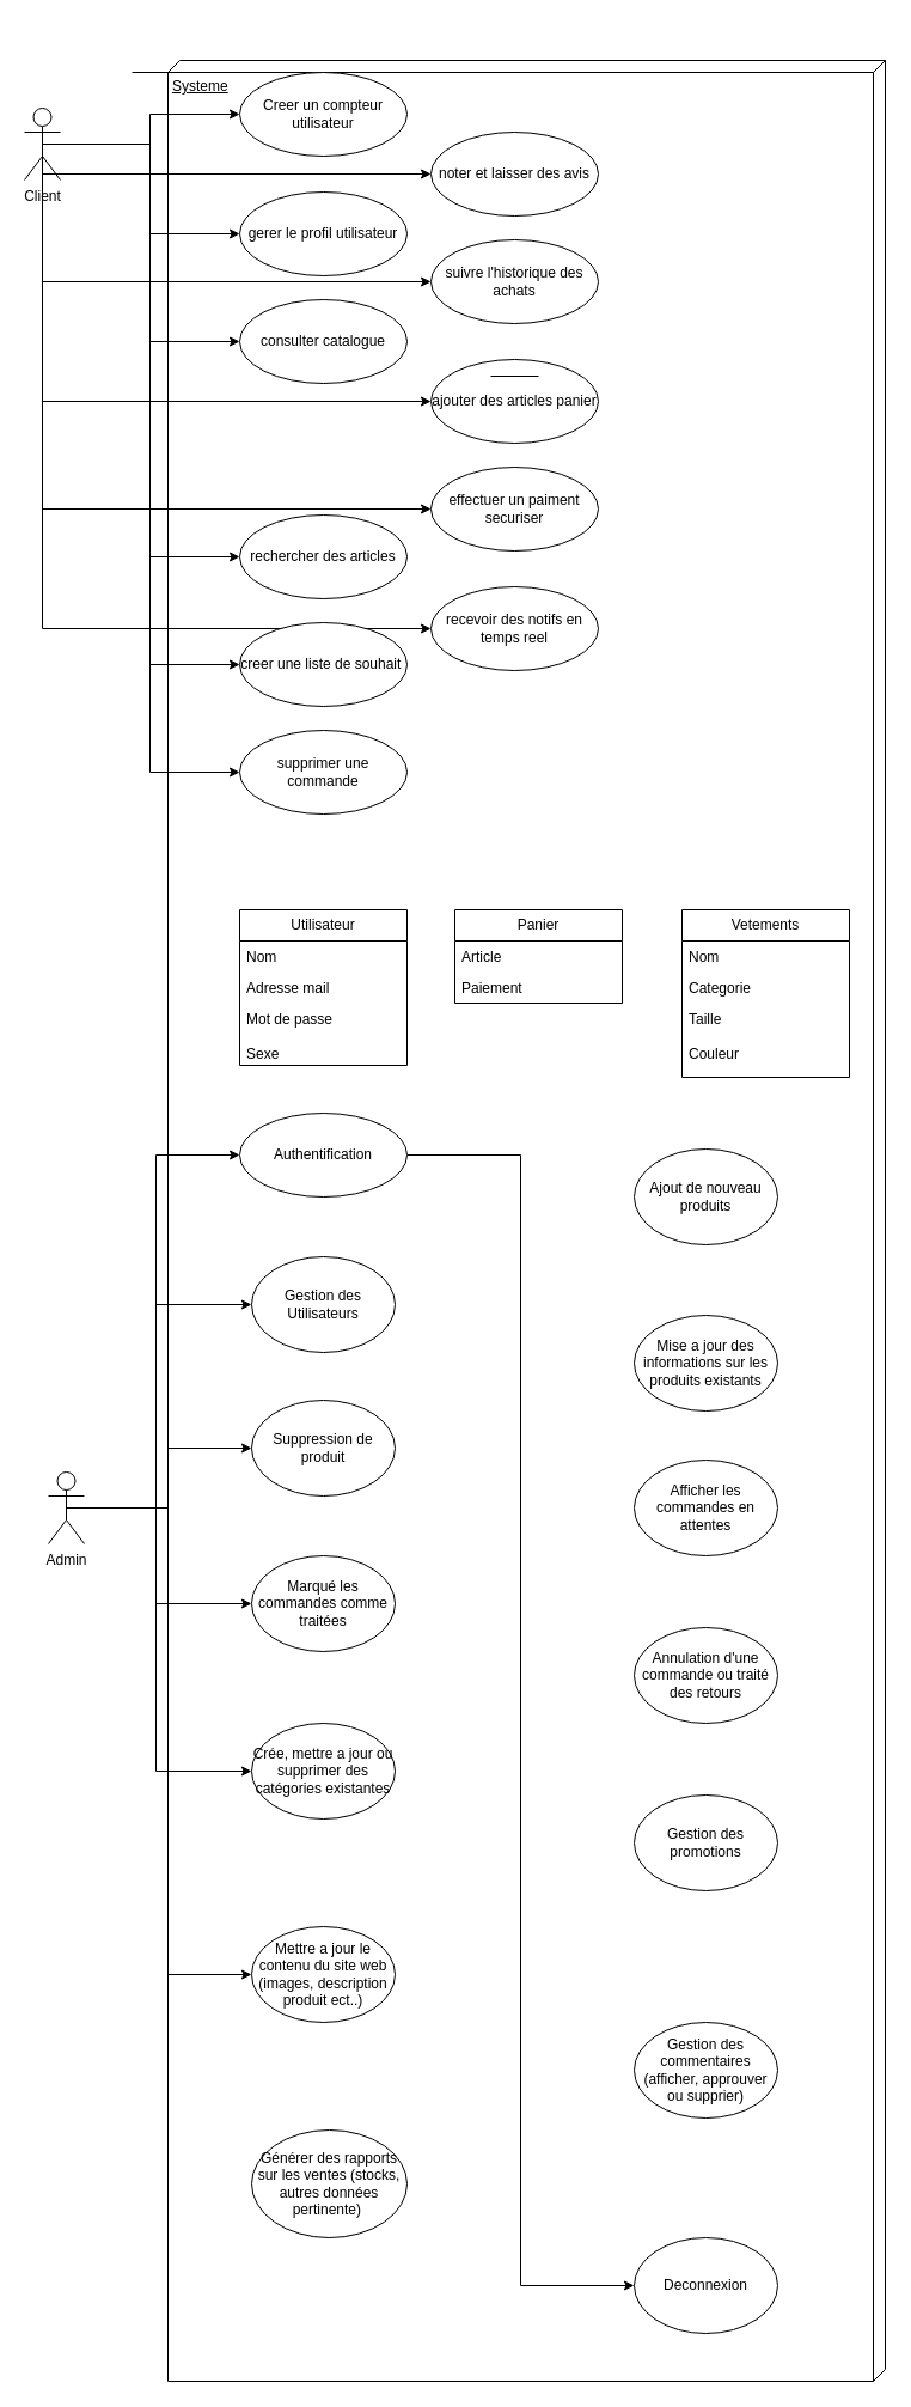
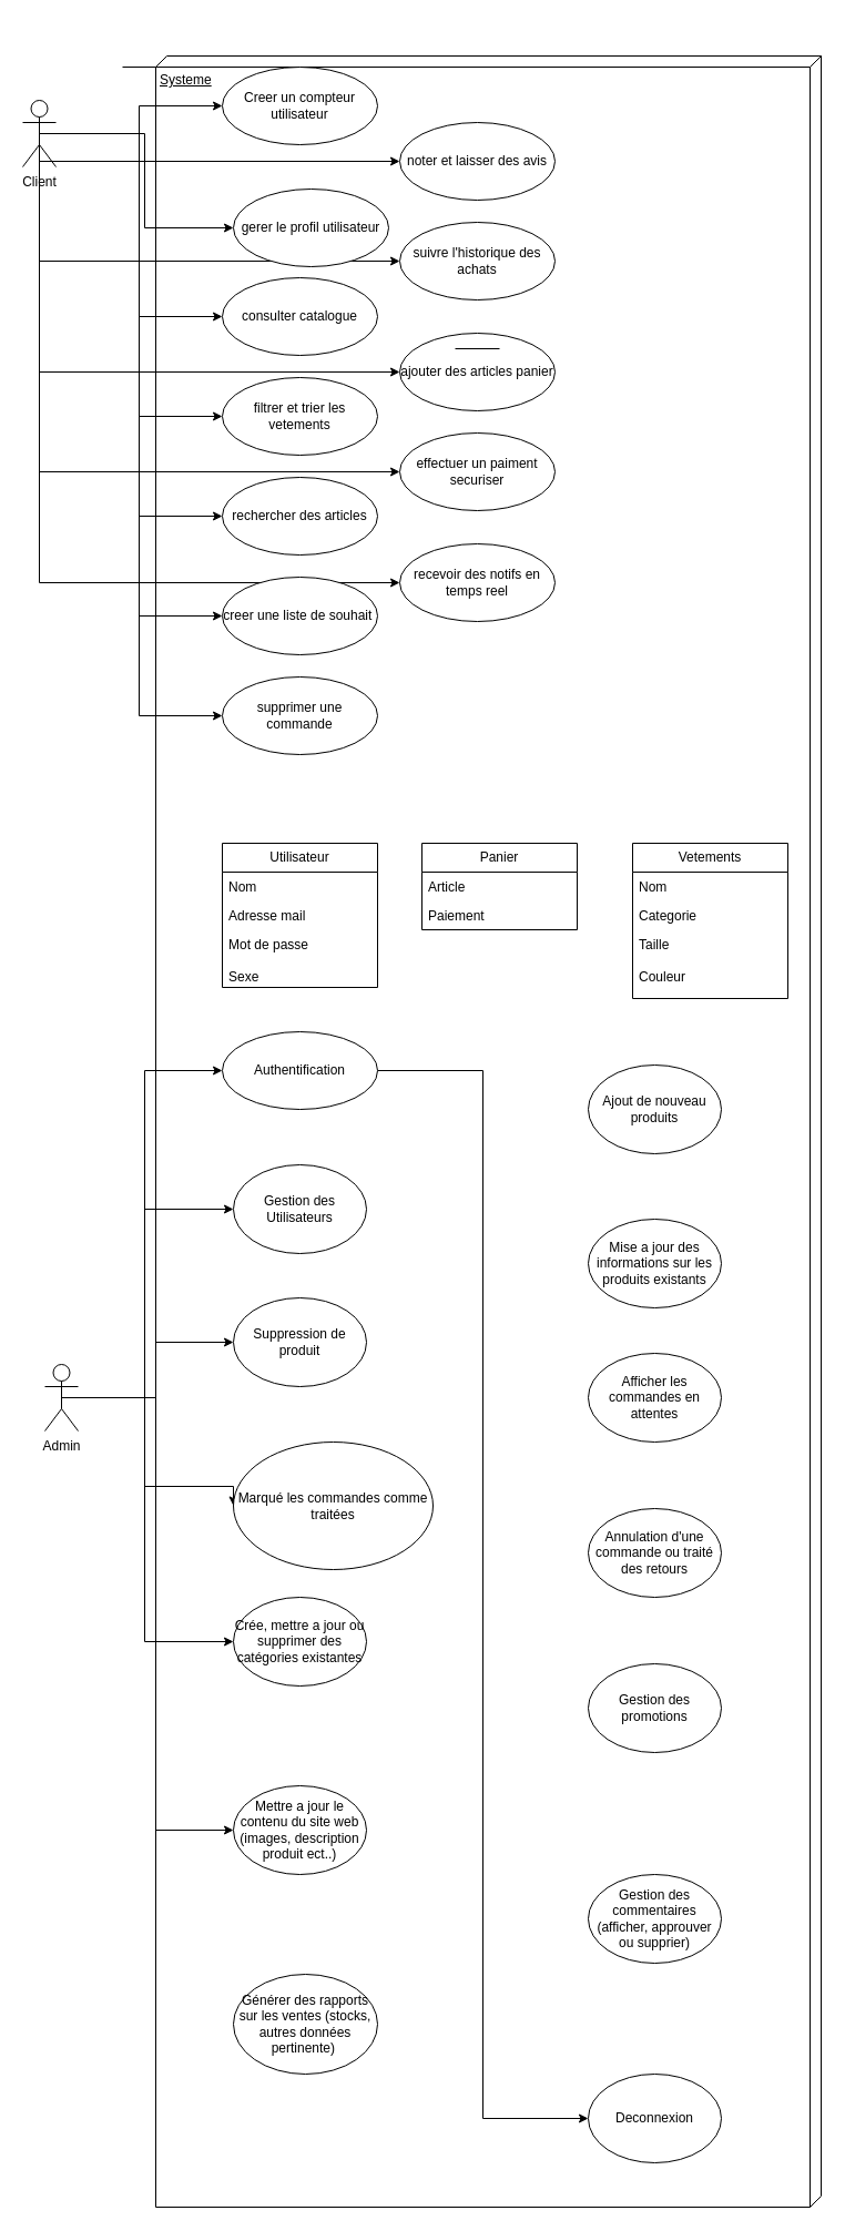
  <mxCell id="0" />
  <mxCell id="1" parent="0" />
  <mxCell id="2" value="Systeme" style="verticalAlign=top;align=left;spacingTop=8;spacingLeft=2;spacingRight=12;shape=cube;size=10;direction=south;fontStyle=4;html=1;whiteSpace=wrap;" parent="1" vertex="1"><mxGeometry x="140" y="50" width="600" height="1940" as="geometry" /></mxCell>
  <mxCell id="3" style="edgeStyle=orthogonalEdgeStyle;rounded=0;orthogonalLoop=1;jettySize=auto;html=1;exitX=0.5;exitY=0.5;exitDx=0;exitDy=0;exitPerimeter=0;entryX=0;entryY=0.5;entryDx=0;entryDy=0;" parent="1" source="15" target="24" edge="1"><mxGeometry relative="1" as="geometry" /></mxCell>
  <mxCell id="4" style="edgeStyle=orthogonalEdgeStyle;rounded=0;orthogonalLoop=1;jettySize=auto;html=1;exitX=0.5;exitY=0.5;exitDx=0;exitDy=0;exitPerimeter=0;entryX=0;entryY=0.5;entryDx=0;entryDy=0;" parent="1" source="15" target="23" edge="1"><mxGeometry relative="1" as="geometry" /></mxCell>
  <mxCell id="5" style="edgeStyle=orthogonalEdgeStyle;rounded=0;orthogonalLoop=1;jettySize=auto;html=1;exitX=0.5;exitY=0.5;exitDx=0;exitDy=0;exitPerimeter=0;entryX=0;entryY=0.5;entryDx=0;entryDy=0;" parent="1" source="15" target="25" edge="1"><mxGeometry relative="1" as="geometry" /></mxCell>
+ <mxCell id="6" style="edgeStyle=orthogonalEdgeStyle;rounded=0;orthogonalLoop=1;jettySize=auto;html=1;exitX=0.5;exitY=0.5;exitDx=0;exitDy=0;exitPerimeter=0;entryX=0;entryY=0.5;entryDx=0;entryDy=0;" parent="1" source="15" target="26" edge="1"><mxGeometry relative="1" as="geometry" /></mxCell>
  <mxCell id="7" style="edgeStyle=orthogonalEdgeStyle;rounded=0;orthogonalLoop=1;jettySize=auto;html=1;exitX=0.5;exitY=0.5;exitDx=0;exitDy=0;exitPerimeter=0;entryX=0;entryY=0.5;entryDx=0;entryDy=0;" parent="1" source="15" target="27" edge="1"><mxGeometry relative="1" as="geometry" /></mxCell>
  <mxCell id="8" style="edgeStyle=orthogonalEdgeStyle;rounded=0;orthogonalLoop=1;jettySize=auto;html=1;exitX=0.5;exitY=0.5;exitDx=0;exitDy=0;exitPerimeter=0;entryX=0;entryY=0.5;entryDx=0;entryDy=0;" parent="1" source="15" target="32" edge="1"><mxGeometry relative="1" as="geometry" /></mxCell>
  <mxCell id="9" style="edgeStyle=orthogonalEdgeStyle;rounded=0;orthogonalLoop=1;jettySize=auto;html=1;exitX=0.5;exitY=0.5;exitDx=0;exitDy=0;exitPerimeter=0;entryX=0;entryY=0.5;entryDx=0;entryDy=0;" parent="1" source="15" target="34" edge="1"><mxGeometry relative="1" as="geometry" /></mxCell>
  <mxCell id="10" style="edgeStyle=orthogonalEdgeStyle;rounded=0;orthogonalLoop=1;jettySize=auto;html=1;exitX=0.5;exitY=0.5;exitDx=0;exitDy=0;exitPerimeter=0;entryX=0;entryY=0.5;entryDx=0;entryDy=0;" parent="1" source="15" target="29" edge="1"><mxGeometry relative="1" as="geometry"><Array as="points"><mxPoint x="35" y="145" /></Array></mxGeometry></mxCell>
  <mxCell id="11" style="edgeStyle=orthogonalEdgeStyle;rounded=0;orthogonalLoop=1;jettySize=auto;html=1;exitX=0.5;exitY=0.5;exitDx=0;exitDy=0;exitPerimeter=0;entryX=0;entryY=0.5;entryDx=0;entryDy=0;" parent="1" source="15" target="28" edge="1"><mxGeometry relative="1" as="geometry"><Array as="points"><mxPoint x="35" y="235" /></Array></mxGeometry></mxCell>
  <mxCell id="12" style="edgeStyle=orthogonalEdgeStyle;rounded=0;orthogonalLoop=1;jettySize=auto;html=1;exitX=0.5;exitY=0.5;exitDx=0;exitDy=0;exitPerimeter=0;entryX=0;entryY=0.5;entryDx=0;entryDy=0;" parent="1" source="15" target="30" edge="1"><mxGeometry relative="1" as="geometry"><Array as="points"><mxPoint x="35" y="335" /></Array></mxGeometry></mxCell>
  <mxCell id="13" style="edgeStyle=orthogonalEdgeStyle;rounded=0;orthogonalLoop=1;jettySize=auto;html=1;exitX=0.5;exitY=0.5;exitDx=0;exitDy=0;exitPerimeter=0;entryX=0;entryY=0.5;entryDx=0;entryDy=0;" parent="1" source="15" target="31" edge="1"><mxGeometry relative="1" as="geometry"><Array as="points"><mxPoint x="35" y="425" /></Array></mxGeometry></mxCell>
  <mxCell id="14" style="edgeStyle=orthogonalEdgeStyle;rounded=0;orthogonalLoop=1;jettySize=auto;html=1;exitX=0.5;exitY=0.5;exitDx=0;exitDy=0;exitPerimeter=0;entryX=0;entryY=0.5;entryDx=0;entryDy=0;" parent="1" source="15" target="33" edge="1"><mxGeometry relative="1" as="geometry"><Array as="points"><mxPoint x="35" y="525" /></Array></mxGeometry></mxCell>
  <mxCell id="15" value="Client" style="shape=umlActor;verticalLabelPosition=bottom;verticalAlign=top;html=1;" parent="1" vertex="1"><mxGeometry x="20" y="90" width="30" height="60" as="geometry" /></mxCell>
  <mxCell id="16" style="edgeStyle=orthogonalEdgeStyle;rounded=0;orthogonalLoop=1;jettySize=auto;html=1;exitX=0.5;exitY=0.5;exitDx=0;exitDy=0;exitPerimeter=0;entryX=0;entryY=0.5;entryDx=0;entryDy=0;" parent="1" source="22" target="49" edge="1"><mxGeometry relative="1" as="geometry"><Array as="points"><mxPoint x="130" y="1260" /><mxPoint x="130" y="965" /></Array></mxGeometry></mxCell>
  <mxCell id="17" style="edgeStyle=orthogonalEdgeStyle;rounded=0;orthogonalLoop=1;jettySize=auto;html=1;exitX=0.5;exitY=0.5;exitDx=0;exitDy=0;exitPerimeter=0;entryX=0;entryY=0.5;entryDx=0;entryDy=0;" parent="1" source="22" target="50" edge="1"><mxGeometry relative="1" as="geometry"><Array as="points"><mxPoint x="130" y="1260" /><mxPoint x="130" y="1090" /></Array></mxGeometry></mxCell>
  <mxCell id="18" style="edgeStyle=orthogonalEdgeStyle;rounded=0;orthogonalLoop=1;jettySize=auto;html=1;exitX=0.5;exitY=0.5;exitDx=0;exitDy=0;exitPerimeter=0;entryX=0;entryY=0.5;entryDx=0;entryDy=0;" parent="1" source="22" target="53" edge="1"><mxGeometry relative="1" as="geometry" /></mxCell>
  <mxCell id="19" style="edgeStyle=orthogonalEdgeStyle;rounded=0;orthogonalLoop=1;jettySize=auto;html=1;exitX=0.5;exitY=0.5;exitDx=0;exitDy=0;exitPerimeter=0;entryX=0;entryY=0.5;entryDx=0;entryDy=0;" parent="1" source="22" target="55" edge="1"><mxGeometry relative="1" as="geometry"><Array as="points"><mxPoint x="130" y="1260" /><mxPoint x="130" y="1340" /></Array></mxGeometry></mxCell>
  <mxCell id="20" style="edgeStyle=orthogonalEdgeStyle;rounded=0;orthogonalLoop=1;jettySize=auto;html=1;exitX=0.5;exitY=0.5;exitDx=0;exitDy=0;exitPerimeter=0;entryX=0;entryY=0.5;entryDx=0;entryDy=0;" parent="1" source="22" target="57" edge="1"><mxGeometry relative="1" as="geometry"><Array as="points"><mxPoint x="130" y="1260" /><mxPoint x="130" y="1480" /></Array></mxGeometry></mxCell>
  <mxCell id="21" style="edgeStyle=orthogonalEdgeStyle;rounded=0;orthogonalLoop=1;jettySize=auto;html=1;exitX=0.5;exitY=0.5;exitDx=0;exitDy=0;exitPerimeter=0;entryX=0;entryY=0.5;entryDx=0;entryDy=0;" parent="1" source="22" target="59" edge="1"><mxGeometry relative="1" as="geometry" /></mxCell>
  <mxCell id="22" value="Admin" style="shape=umlActor;verticalLabelPosition=bottom;verticalAlign=top;html=1;" parent="1" vertex="1"><mxGeometry x="40" y="1230" width="30" height="60" as="geometry" /></mxCell>
- <mxCell id="23" value="gerer le profil utilisateur" style="ellipse;whiteSpace=wrap;html=1;" parent="1" vertex="1"><mxGeometry x="200" y="160" width="140" height="70" as="geometry" /></mxCell>
+ <mxCell id="23" value="gerer le profil utilisateur" style="ellipse;whiteSpace=wrap;html=1;" parent="1" vertex="1"><mxGeometry x="210" y="170" width="140" height="70" as="geometry" /></mxCell>
  <mxCell id="24" value="Creer un compteur utilisateur" style="ellipse;whiteSpace=wrap;html=1;" parent="1" vertex="1"><mxGeometry x="200" y="60" width="140" height="70" as="geometry" /></mxCell>
  <mxCell id="25" value="consulter catalogue" style="ellipse;whiteSpace=wrap;html=1;" parent="1" vertex="1"><mxGeometry x="200" y="250" width="140" height="70" as="geometry" /></mxCell>
+ <mxCell id="26" value="filtrer et trier les vetements" style="ellipse;whiteSpace=wrap;html=1;" parent="1" vertex="1"><mxGeometry x="200" y="340" width="140" height="70" as="geometry" /></mxCell>
  <mxCell id="27" value="rechercher des articles" style="ellipse;whiteSpace=wrap;html=1;" parent="1" vertex="1"><mxGeometry x="200" y="430" width="140" height="70" as="geometry" /></mxCell>
  <mxCell id="28" value="suivre l'historique des achats" style="ellipse;whiteSpace=wrap;html=1;" parent="1" vertex="1"><mxGeometry x="360" y="200" width="140" height="70" as="geometry" /></mxCell>
  <mxCell id="29" value="noter et laisser des avis" style="ellipse;whiteSpace=wrap;html=1;" parent="1" vertex="1"><mxGeometry x="360" y="110" width="140" height="70" as="geometry" /></mxCell>
  <mxCell id="30" value="ajouter des articles panier" style="ellipse;whiteSpace=wrap;html=1;" parent="1" vertex="1"><mxGeometry x="360" y="300" width="140" height="70" as="geometry" /></mxCell>
  <mxCell id="31" value="effectuer un paiment securiser" style="ellipse;whiteSpace=wrap;html=1;" parent="1" vertex="1"><mxGeometry x="360" y="390" width="140" height="70" as="geometry" /></mxCell>
  <mxCell id="32" value="creer une liste de souhait&amp;nbsp;" style="ellipse;whiteSpace=wrap;html=1;" parent="1" vertex="1"><mxGeometry x="200" y="520" width="140" height="70" as="geometry" /></mxCell>
  <mxCell id="33" value="recevoir des notifs en temps reel" style="ellipse;whiteSpace=wrap;html=1;" parent="1" vertex="1"><mxGeometry x="360" y="490" width="140" height="70" as="geometry" /></mxCell>
  <mxCell id="34" value="supprimer une commande" style="ellipse;whiteSpace=wrap;html=1;" parent="1" vertex="1"><mxGeometry x="200" y="610" width="140" height="70" as="geometry" /></mxCell>
  <mxCell id="35" value="" style="line;strokeWidth=1;fillColor=none;align=left;verticalAlign=middle;spacingTop=-1;spacingLeft=3;spacingRight=3;rotatable=0;labelPosition=right;points=[];portConstraint=eastwest;strokeColor=inherit;" parent="1" vertex="1"><mxGeometry x="410" y="310" width="40" height="8" as="geometry" /></mxCell>
  <mxCell id="36" value="" style="line;strokeWidth=1;fillColor=none;align=left;verticalAlign=middle;spacingTop=-1;spacingLeft=3;spacingRight=3;rotatable=0;labelPosition=right;points=[];portConstraint=eastwest;strokeColor=inherit;" parent="1" vertex="1"><mxGeometry x="110" y="20" width="40" height="80" as="geometry" /></mxCell>
  <mxCell id="37" value="Utilisateur" style="swimlane;fontStyle=0;childLayout=stackLayout;horizontal=1;startSize=26;fillColor=none;horizontalStack=0;resizeParent=1;resizeParentMax=0;resizeLast=0;collapsible=1;marginBottom=0;whiteSpace=wrap;html=1;" parent="1" vertex="1"><mxGeometry x="200" y="760" width="140" height="130" as="geometry" /></mxCell>
  <mxCell id="38" value="Nom" style="text;strokeColor=none;fillColor=none;align=left;verticalAlign=top;spacingLeft=4;spacingRight=4;overflow=hidden;rotatable=0;points=[[0,0.5],[1,0.5]];portConstraint=eastwest;whiteSpace=wrap;html=1;" parent="37" vertex="1"><mxGeometry y="26" width="140" height="26" as="geometry" /></mxCell>
  <mxCell id="39" value="Adresse mail" style="text;strokeColor=none;fillColor=none;align=left;verticalAlign=top;spacingLeft=4;spacingRight=4;overflow=hidden;rotatable=0;points=[[0,0.5],[1,0.5]];portConstraint=eastwest;whiteSpace=wrap;html=1;" parent="37" vertex="1"><mxGeometry y="52" width="140" height="26" as="geometry" /></mxCell>
  <mxCell id="40" value="Mot de passe&lt;br&gt;&lt;br&gt;Sexe" style="text;strokeColor=none;fillColor=none;align=left;verticalAlign=top;spacingLeft=4;spacingRight=4;overflow=hidden;rotatable=0;points=[[0,0.5],[1,0.5]];portConstraint=eastwest;whiteSpace=wrap;html=1;" parent="37" vertex="1"><mxGeometry y="78" width="140" height="52" as="geometry" /></mxCell>
  <mxCell id="41" value="Vetements" style="swimlane;fontStyle=0;childLayout=stackLayout;horizontal=1;startSize=26;fillColor=none;horizontalStack=0;resizeParent=1;resizeParentMax=0;resizeLast=0;collapsible=1;marginBottom=0;whiteSpace=wrap;html=1;" parent="1" vertex="1"><mxGeometry x="570" y="760" width="140" height="140" as="geometry" /></mxCell>
  <mxCell id="42" value="Nom" style="text;strokeColor=none;fillColor=none;align=left;verticalAlign=top;spacingLeft=4;spacingRight=4;overflow=hidden;rotatable=0;points=[[0,0.5],[1,0.5]];portConstraint=eastwest;whiteSpace=wrap;html=1;" parent="41" vertex="1"><mxGeometry y="26" width="140" height="26" as="geometry" /></mxCell>
  <mxCell id="43" value="Categorie" style="text;strokeColor=none;fillColor=none;align=left;verticalAlign=top;spacingLeft=4;spacingRight=4;overflow=hidden;rotatable=0;points=[[0,0.5],[1,0.5]];portConstraint=eastwest;whiteSpace=wrap;html=1;" parent="41" vertex="1"><mxGeometry y="52" width="140" height="26" as="geometry" /></mxCell>
  <mxCell id="44" value="Taille&lt;br&gt;&lt;br&gt;Couleur" style="text;strokeColor=none;fillColor=none;align=left;verticalAlign=top;spacingLeft=4;spacingRight=4;overflow=hidden;rotatable=0;points=[[0,0.5],[1,0.5]];portConstraint=eastwest;whiteSpace=wrap;html=1;" parent="41" vertex="1"><mxGeometry y="78" width="140" height="62" as="geometry" /></mxCell>
  <mxCell id="45" value="Panier" style="swimlane;fontStyle=0;childLayout=stackLayout;horizontal=1;startSize=26;fillColor=none;horizontalStack=0;resizeParent=1;resizeParentMax=0;resizeLast=0;collapsible=1;marginBottom=0;whiteSpace=wrap;html=1;" parent="1" vertex="1"><mxGeometry x="380" y="760" width="140" height="78" as="geometry" /></mxCell>
  <mxCell id="46" value="Article" style="text;strokeColor=none;fillColor=none;align=left;verticalAlign=top;spacingLeft=4;spacingRight=4;overflow=hidden;rotatable=0;points=[[0,0.5],[1,0.5]];portConstraint=eastwest;whiteSpace=wrap;html=1;" parent="45" vertex="1"><mxGeometry y="26" width="140" height="26" as="geometry" /></mxCell>
  <mxCell id="47" value="Paiement" style="text;strokeColor=none;fillColor=none;align=left;verticalAlign=top;spacingLeft=4;spacingRight=4;overflow=hidden;rotatable=0;points=[[0,0.5],[1,0.5]];portConstraint=eastwest;whiteSpace=wrap;html=1;" parent="45" vertex="1"><mxGeometry y="52" width="140" height="26" as="geometry" /></mxCell>
  <mxCell id="48" style="edgeStyle=orthogonalEdgeStyle;rounded=0;orthogonalLoop=1;jettySize=auto;html=1;exitX=1;exitY=0.5;exitDx=0;exitDy=0;entryX=0;entryY=0.5;entryDx=0;entryDy=0;" parent="1" source="49" target="62" edge="1"><mxGeometry relative="1" as="geometry" /></mxCell>
  <mxCell id="49" value="Authentification" style="ellipse;whiteSpace=wrap;html=1;" parent="1" vertex="1"><mxGeometry x="200" y="930" width="140" height="70" as="geometry" /></mxCell>
  <mxCell id="50" value="Gestion des Utilisateurs" style="ellipse;whiteSpace=wrap;html=1;" parent="1" vertex="1"><mxGeometry x="210" y="1050" width="120" height="80" as="geometry" /></mxCell>
  <mxCell id="51" value="Ajout de nouveau produits" style="ellipse;whiteSpace=wrap;html=1;" parent="1" vertex="1"><mxGeometry x="530" y="960" width="120" height="80" as="geometry" /></mxCell>
  <mxCell id="52" value="Mise a jour des informations sur les produits existants" style="ellipse;whiteSpace=wrap;html=1;" parent="1" vertex="1"><mxGeometry x="530" y="1099" width="120" height="80" as="geometry" /></mxCell>
  <mxCell id="53" value="Suppression de produit" style="ellipse;whiteSpace=wrap;html=1;" parent="1" vertex="1"><mxGeometry x="210" y="1170" width="120" height="80" as="geometry" /></mxCell>
  <mxCell id="54" value="Afficher les commandes en attentes" style="ellipse;whiteSpace=wrap;html=1;" parent="1" vertex="1"><mxGeometry x="530" y="1220" width="120" height="80" as="geometry" /></mxCell>
- <mxCell id="55" value="Marqué les commandes comme traitées" style="ellipse;whiteSpace=wrap;html=1;" parent="1" vertex="1"><mxGeometry x="210" y="1300" width="120" height="80" as="geometry" /></mxCell>
+ <mxCell id="55" value="Marqué les commandes comme traitées" style="ellipse;whiteSpace=wrap;html=1;" parent="1" vertex="1"><mxGeometry x="210" y="1300" width="180" height="115" as="geometry" /></mxCell>
  <mxCell id="56" value="Annulation d'une commande ou traité des retours" style="ellipse;whiteSpace=wrap;html=1;" parent="1" vertex="1"><mxGeometry x="530" y="1360" width="120" height="80" as="geometry" /></mxCell>
  <mxCell id="57" value="Crée, mettre a jour ou supprimer des catégories existantes" style="ellipse;whiteSpace=wrap;html=1;" parent="1" vertex="1"><mxGeometry x="210" y="1440" width="120" height="80" as="geometry" /></mxCell>
  <mxCell id="58" value="Gestion des promotions" style="ellipse;whiteSpace=wrap;html=1;" parent="1" vertex="1"><mxGeometry x="530" y="1500" width="120" height="80" as="geometry" /></mxCell>
  <mxCell id="59" value="Mettre a jour le contenu du site web (images, description produit ect..)" style="ellipse;whiteSpace=wrap;html=1;" parent="1" vertex="1"><mxGeometry x="210" y="1610" width="120" height="80" as="geometry" /></mxCell>
  <mxCell id="60" value="Gestion des commentaires&lt;br&gt;(afficher, approuver ou supprier)" style="ellipse;whiteSpace=wrap;html=1;" parent="1" vertex="1"><mxGeometry x="530" y="1690" width="120" height="80" as="geometry" /></mxCell>
  <mxCell id="61" value="Générer des rapports sur les ventes (stocks, autres données pertinente)&amp;nbsp;" style="ellipse;whiteSpace=wrap;html=1;" parent="1" vertex="1"><mxGeometry x="210" y="1780" width="130" height="90" as="geometry" /></mxCell>
  <mxCell id="62" value="Deconnexion" style="ellipse;whiteSpace=wrap;html=1;" parent="1" vertex="1"><mxGeometry x="530" y="1870" width="120" height="80" as="geometry" /></mxCell>
